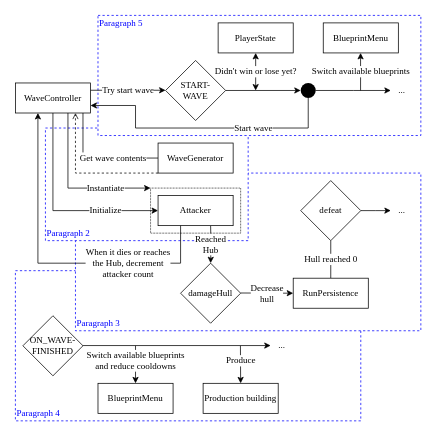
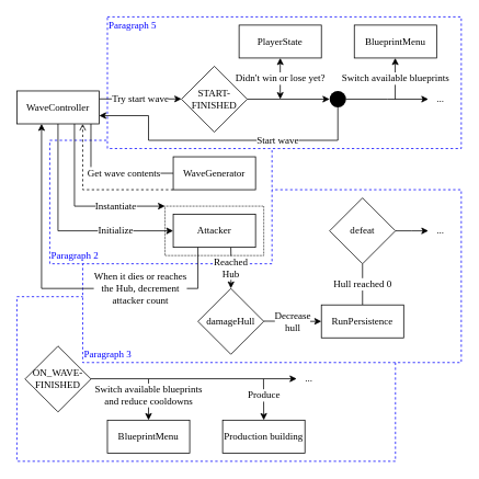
  <mxCell id="0" />
  <mxCell id="1" parent="0" />
  <mxCell id="2" value="" style="rounded=0;whiteSpace=wrap;html=1;fillColor=default;dashed=1;strokeColor=#0000FF;" parent="1" vertex="1"><mxGeometry x="20" y="360" width="460" height="200" as="geometry" /></mxCell>
  <mxCell id="3" value="" style="rounded=0;whiteSpace=wrap;html=1;fillColor=default;dashed=1;strokeColor=#0000FF;" parent="1" vertex="1"><mxGeometry x="100" y="230" width="460" height="210" as="geometry" /></mxCell>
  <mxCell id="4" value="" style="rounded=0;whiteSpace=wrap;html=1;fillColor=default;dashed=1;strokeColor=#0000FF;" parent="1" vertex="1"><mxGeometry x="60" y="170" width="270" height="150" as="geometry" /></mxCell>
  <mxCell id="5" value="" style="rounded=0;whiteSpace=wrap;html=1;fillColor=default;dashed=1;strokeColor=#0000FF;" parent="1" vertex="1"><mxGeometry x="130" y="20" width="430" height="160" as="geometry" /></mxCell>
  <mxCell id="6" value="Try start wave" style="edgeStyle=orthogonalEdgeStyle;rounded=0;orthogonalLoop=1;jettySize=auto;html=1;entryX=0;entryY=0.5;entryDx=0;entryDy=0;fontFamily=&quot;Latin Modern Regular 12&quot;;fontSize=12;" parent="1" edge="1"><mxGeometry relative="1" as="geometry"><mxPoint x="120" y="119.71" as="sourcePoint" /><mxPoint x="220" y="119.71" as="targetPoint" /><mxPoint as="offset" /></mxGeometry></mxCell>
  <mxCell id="7" value="Get wave contents" style="edgeStyle=orthogonalEdgeStyle;rounded=0;orthogonalLoop=1;jettySize=auto;html=1;entryX=0;entryY=0.5;entryDx=0;entryDy=0;fontFamily=&quot;Latin Modern Regular 12&quot;;fontSize=12;endArrow=none;" parent="1" source="10" target="25" edge="1"><mxGeometry x="0.249" relative="1" as="geometry"><Array as="points"><mxPoint x="110" y="210" /><mxPoint x="210" y="210" /></Array><mxPoint as="offset" /></mxGeometry></mxCell>
  <mxCell id="8" value="Instantiate" style="edgeStyle=orthogonalEdgeStyle;rounded=0;orthogonalLoop=1;jettySize=auto;html=1;entryX=0;entryY=0;entryDx=0;entryDy=0;fontFamily=&quot;Latin Modern Regular 12&quot;;fontSize=12;" parent="1" source="10" target="26" edge="1"><mxGeometry x="0.428" relative="1" as="geometry"><Array as="points"><mxPoint x="90" y="250" /></Array><mxPoint as="offset" /></mxGeometry></mxCell>
  <mxCell id="9" value="Initialize" style="edgeStyle=orthogonalEdgeStyle;rounded=0;orthogonalLoop=1;jettySize=auto;html=1;fontFamily=&quot;Latin Modern Regular 12&quot;;fontSize=12;exitX=0.5;exitY=1;exitDx=0;exitDy=0;" parent="1" source="10" edge="1"><mxGeometry x="0.481" relative="1" as="geometry"><mxPoint x="210" y="280" as="targetPoint" /><mxPoint x="60" y="140" as="sourcePoint" /><Array as="points"><mxPoint x="70" y="280" /></Array><mxPoint as="offset" /></mxGeometry></mxCell>
  <mxCell id="10" value="WaveController" style="rounded=0;whiteSpace=wrap;html=1;fontFamily=&quot;Latin Modern Mono 12&quot;;" parent="1" vertex="1"><mxGeometry x="20" y="110" width="100" height="40" as="geometry" /></mxCell>
  <mxCell id="11" value="Didn't win or lose yet?" style="edgeStyle=orthogonalEdgeStyle;rounded=0;orthogonalLoop=1;jettySize=auto;html=1;entryX=0.5;entryY=1;entryDx=0;entryDy=0;startArrow=classic;startFill=1;fontFamily=&quot;Latin Modern Regular 12&quot;;fontSize=12;exitX=0.5;exitY=1;exitDx=0;exitDy=0;" parent="1" source="17" edge="1"><mxGeometry relative="1" as="geometry"><mxPoint x="420" y="100" as="sourcePoint" /><mxPoint x="340" y="120" as="targetPoint" /><Array as="points" /><mxPoint as="offset" /></mxGeometry></mxCell>
  <mxCell id="12" style="edgeStyle=orthogonalEdgeStyle;rounded=0;orthogonalLoop=1;jettySize=auto;html=1;" parent="1" source="20" edge="1"><mxGeometry relative="1" as="geometry"><mxPoint x="520" y="120" as="targetPoint" /></mxGeometry></mxCell>
- <mxCell id="13" value="START-&lt;br&gt;WAVE" style="rhombus;whiteSpace=wrap;html=1;fontFamily=&quot;Latin Modern Mono 12&quot;;" parent="1" vertex="1"><mxGeometry x="220" y="80" width="80" height="80" as="geometry" /></mxCell>
+ <mxCell id="13" value="START-&lt;br&gt;FINISHED" style="rhombus;whiteSpace=wrap;html=1;fontFamily=&quot;Latin Modern Mono 12&quot;;" parent="1" vertex="1"><mxGeometry x="220" y="80" width="80" height="80" as="geometry" /></mxCell>
  <mxCell id="14" value="ON_WAVE-&lt;br&gt;FINISHED" style="rhombus;whiteSpace=wrap;html=1;fontFamily=&quot;Latin Modern Mono 12&quot;;" parent="1" vertex="1"><mxGeometry x="30" y="420" width="80" height="80" as="geometry" /></mxCell>
  <mxCell id="15" value="Reached&lt;br style=&quot;font-size: 12px;&quot;&gt;Hub" style="edgeStyle=orthogonalEdgeStyle;rounded=0;orthogonalLoop=1;jettySize=auto;html=1;fontSize=12;fontFamily=&quot;Latin Modern Regular 12&quot;;" parent="1" target="34" edge="1"><mxGeometry relative="1" as="geometry"><mxPoint x="400" y="280" as="targetPoint" /><mxPoint x="280" y="300" as="sourcePoint" /><mxPoint as="offset" /></mxGeometry></mxCell>
  <mxCell id="16" value="Attacker" style="rounded=0;whiteSpace=wrap;html=1;fontFamily=&quot;Latin Modern Mono 12&quot;;" parent="1" vertex="1"><mxGeometry x="210" y="260" width="100" height="40" as="geometry" /></mxCell>
  <mxCell id="17" value="PlayerState" style="rounded=0;whiteSpace=wrap;html=1;fontFamily=&quot;Latin Modern Mono 12&quot;;" parent="1" vertex="1"><mxGeometry x="290" y="30" width="100" height="40" as="geometry" /></mxCell>
  <mxCell id="18" value="Start wave" style="edgeStyle=orthogonalEdgeStyle;rounded=0;orthogonalLoop=1;jettySize=auto;html=1;entryX=1;entryY=0.75;entryDx=0;entryDy=0;fontFamily=&quot;Latin Modern Regular 12&quot;;fontSize=12;" parent="1" source="20" target="10" edge="1"><mxGeometry x="-0.371" relative="1" as="geometry"><Array as="points"><mxPoint x="410" y="170" /><mxPoint x="180" y="170" /><mxPoint x="180" y="140" /></Array><mxPoint as="offset" /></mxGeometry></mxCell>
  <mxCell id="19" value="" style="edgeStyle=orthogonalEdgeStyle;rounded=0;orthogonalLoop=1;jettySize=auto;html=1;" parent="1" source="13" target="20" edge="1"><mxGeometry relative="1" as="geometry"><mxPoint x="600" y="120" as="targetPoint" /><mxPoint x="300" y="120" as="sourcePoint" /></mxGeometry></mxCell>
  <mxCell id="20" value="" style="ellipse;whiteSpace=wrap;html=1;aspect=fixed;fillColor=#000000;strokeColor=none;" parent="1" vertex="1"><mxGeometry x="400" y="110" width="20" height="20" as="geometry" /></mxCell>
  <mxCell id="21" value="BlueprintMenu" style="rounded=0;whiteSpace=wrap;html=1;fontFamily=&quot;Latin Modern Mono 12&quot;;" parent="1" vertex="1"><mxGeometry x="430" y="30" width="100" height="40" as="geometry" /></mxCell>
  <mxCell id="22" value="Switch available blueprints" style="endArrow=classic;html=1;rounded=0;fontFamily=&quot;Latin Modern Regular 12&quot;;fontSize=12;" parent="1" edge="1"><mxGeometry width="50" height="50" relative="1" as="geometry"><mxPoint x="479.71" y="120" as="sourcePoint" /><mxPoint x="479.71" y="70" as="targetPoint" /></mxGeometry></mxCell>
  <mxCell id="23" value="..." style="text;html=1;align=center;verticalAlign=middle;whiteSpace=wrap;rounded=0;fontFamily=&quot;Latin Modern Mono 12&quot;;" parent="1" vertex="1"><mxGeometry x="520" y="110" width="30" height="20" as="geometry" /></mxCell>
  <mxCell id="24" style="edgeStyle=orthogonalEdgeStyle;rounded=0;orthogonalLoop=1;jettySize=auto;html=1;endArrow=open;endFill=0;dashed=1;" parent="1" source="25" edge="1"><mxGeometry relative="1" as="geometry"><mxPoint x="100" y="150" as="targetPoint" /><Array as="points"><mxPoint x="100" y="230" /></Array></mxGeometry></mxCell>
  <mxCell id="25" value="WaveGenerator" style="rounded=0;whiteSpace=wrap;html=1;fontFamily=&quot;Latin Modern Mono 12&quot;;" parent="1" vertex="1"><mxGeometry x="210" y="190" width="100" height="40" as="geometry" /></mxCell>
  <mxCell id="26" value="" style="rounded=0;whiteSpace=wrap;html=1;fillColor=none;dashed=1;dashPattern=1 1;" parent="1" vertex="1"><mxGeometry x="200" y="250" width="120" height="60" as="geometry" /></mxCell>
  <mxCell id="27" value="When it dies or reaches &lt;br&gt;the Hub, decrement &lt;br&gt;attacker count" style="edgeStyle=orthogonalEdgeStyle;rounded=0;orthogonalLoop=1;jettySize=auto;html=1;fontFamily=&quot;Latin Modern Regular 12&quot;;fontSize=12;" parent="1" source="16" edge="1"><mxGeometry x="-0.454" relative="1" as="geometry"><mxPoint x="50" y="150" as="targetPoint" /><Array as="points"><mxPoint x="240" y="350" /><mxPoint x="50" y="350" /></Array><mxPoint as="offset" /></mxGeometry></mxCell>
  <mxCell id="28" value="" style="edgeStyle=orthogonalEdgeStyle;rounded=0;orthogonalLoop=1;jettySize=auto;html=1;" parent="1" edge="1"><mxGeometry relative="1" as="geometry"><mxPoint x="360" y="459.71" as="targetPoint" /><mxPoint x="110" y="459.71" as="sourcePoint" /></mxGeometry></mxCell>
  <mxCell id="29" value="..." style="text;html=1;align=center;verticalAlign=middle;whiteSpace=wrap;rounded=0;fontFamily=&quot;Latin Modern Mono 12&quot;;" parent="1" vertex="1"><mxGeometry x="360" y="450" width="30" height="20" as="geometry" /></mxCell>
  <mxCell id="30" value="BlueprintMenu" style="rounded=0;whiteSpace=wrap;html=1;fontFamily=&quot;Latin Modern Mono 12&quot;;" parent="1" vertex="1"><mxGeometry x="130" y="510" width="100" height="40" as="geometry" /></mxCell>
  <mxCell id="31" value="Switch available blueprints&lt;br&gt;and reduce cooldowns" style="endArrow=classic;html=1;rounded=0;fontFamily=&quot;Latin Modern Regular 12&quot;;fontSize=12;entryX=0.5;entryY=0;entryDx=0;entryDy=0;" parent="1" target="30" edge="1"><mxGeometry x="-0.2" width="50" height="50" relative="1" as="geometry"><mxPoint x="180" y="460" as="sourcePoint" /><mxPoint x="179.71" y="520" as="targetPoint" /><mxPoint as="offset" /></mxGeometry></mxCell>
  <mxCell id="32" value="Production building" style="rounded=0;whiteSpace=wrap;html=1;fontFamily=&quot;Latin Modern Regular 12&quot;;" parent="1" vertex="1"><mxGeometry x="270" y="510" width="100" height="40" as="geometry" /></mxCell>
  <mxCell id="33" value="Produce" style="endArrow=classic;html=1;rounded=0;fontFamily=&quot;Latin Modern Regular 12&quot;;fontSize=12;" parent="1" edge="1"><mxGeometry x="-0.2" width="50" height="50" relative="1" as="geometry"><mxPoint x="319.71" y="460" as="sourcePoint" /><mxPoint x="320" y="510" as="targetPoint" /><mxPoint as="offset" /></mxGeometry></mxCell>
  <mxCell id="34" value="damageHull" style="rhombus;whiteSpace=wrap;html=1;fontFamily=&quot;Latin Modern Mono 12&quot;;" parent="1" vertex="1"><mxGeometry x="240" y="350" width="80" height="80" as="geometry" /></mxCell>
  <mxCell id="35" value="Decrease&lt;br style=&quot;font-size: 12px;&quot;&gt;hull" style="endArrow=classic;html=1;rounded=0;fontFamily=&quot;Latin Modern Regular 12&quot;;fontSize=12;" parent="1" edge="1"><mxGeometry width="50" height="50" relative="1" as="geometry"><mxPoint x="320" y="389.71" as="sourcePoint" /><mxPoint x="390" y="390" as="targetPoint" /></mxGeometry></mxCell>
  <mxCell id="36" value="..." style="text;html=1;align=center;verticalAlign=middle;whiteSpace=wrap;rounded=0;fontFamily=&quot;Latin Modern Mono 12&quot;;" parent="1" vertex="1"><mxGeometry x="520" y="270" width="30" height="20" as="geometry" /></mxCell>
  <mxCell id="37" value="Hull reached 0" style="edgeStyle=orthogonalEdgeStyle;rounded=0;orthogonalLoop=1;jettySize=auto;html=1;entryX=0.5;entryY=1;entryDx=0;entryDy=0;fontFamily=&quot;Latin Modern Regular 12&quot;;fontSize=12;endArrow=none;" parent="1" source="38" target="40" edge="1"><mxGeometry relative="1" as="geometry" /></mxCell>
  <mxCell id="38" value="RunPersistence" style="rounded=0;whiteSpace=wrap;html=1;fontFamily=&quot;Latin Modern Mono 12&quot;;" parent="1" vertex="1"><mxGeometry x="390" y="370" width="100" height="40" as="geometry" /></mxCell>
  <mxCell id="39" style="edgeStyle=orthogonalEdgeStyle;rounded=0;orthogonalLoop=1;jettySize=auto;html=1;" parent="1" source="40" edge="1"><mxGeometry relative="1" as="geometry"><mxPoint x="520" y="280" as="targetPoint" /></mxGeometry></mxCell>
  <mxCell id="40" value="defeat" style="rhombus;whiteSpace=wrap;html=1;fontFamily=&quot;Latin Modern Mono 12&quot;;" parent="1" vertex="1"><mxGeometry x="400" y="240" width="80" height="80" as="geometry" /></mxCell>
  <mxCell id="41" value="Paragraph 5" style="text;html=1;align=left;verticalAlign=middle;whiteSpace=wrap;rounded=0;fontFamily=&quot;Latin Modern Regular 12&quot;;fontColor=#0000FF;" parent="1" vertex="1"><mxGeometry x="130" y="20" width="80" height="20" as="geometry" /></mxCell>
  <mxCell id="42" value="Paragraph 2" style="text;html=1;align=left;verticalAlign=middle;whiteSpace=wrap;rounded=0;fontFamily=&quot;Latin Modern Regular 12&quot;;fontColor=#0000FF;" parent="1" vertex="1"><mxGeometry x="60" y="300" width="80" height="20" as="geometry" /></mxCell>
  <mxCell id="43" value="Paragraph 3" style="text;html=1;align=left;verticalAlign=middle;whiteSpace=wrap;rounded=0;fontFamily=&quot;Latin Modern Regular 12&quot;;fontColor=#0000FF;" parent="1" vertex="1"><mxGeometry x="100" y="420" width="80" height="20" as="geometry" /></mxCell>
- <mxCell id="44" value="Paragraph 4" style="text;html=1;align=left;verticalAlign=middle;whiteSpace=wrap;rounded=0;fontFamily=&quot;Latin Modern Regular 12&quot;;fontColor=#0000FF;" parent="1" vertex="1"><mxGeometry x="20" y="540" width="80" height="20" as="geometry" /></mxCell>
